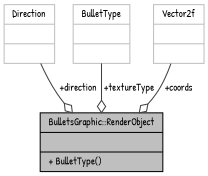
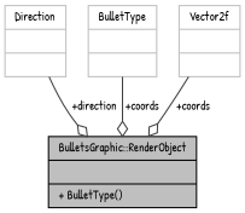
  digraph {
    fontname="Patrick Hand"
    node [color=grey75 fontname="Patrick Hand" fontsize=10 shape=record]
    edge [arrowhead=odiamond color=grey25 fontname="Patrick Hand" fontsize=10 labelfontname=Helvetica labelfontsize=10 style=solid]
    n1 [color=black fillcolor=grey75 fontcolor=black height=0.2 label="{BulletsGraphic::RenderObject\n||+ BulletType()\l}" style=filled width=0.4]
    n2 [height=0.2 label="{Direction\n||}" width=0.4]
    n3 [height=0.2 label="{BulletType\n||}" width=0.4]
    n4 [height=0.2 label="{Vector2f\n||}" width=0.4]
    n2 -> n1 [label=" +direction"]
-   n3 -> n1 [label=" +textureType"]
+   n3 -> n1 [label=" +coords"]
    n4 -> n1 [label=" +coords"]
  }
